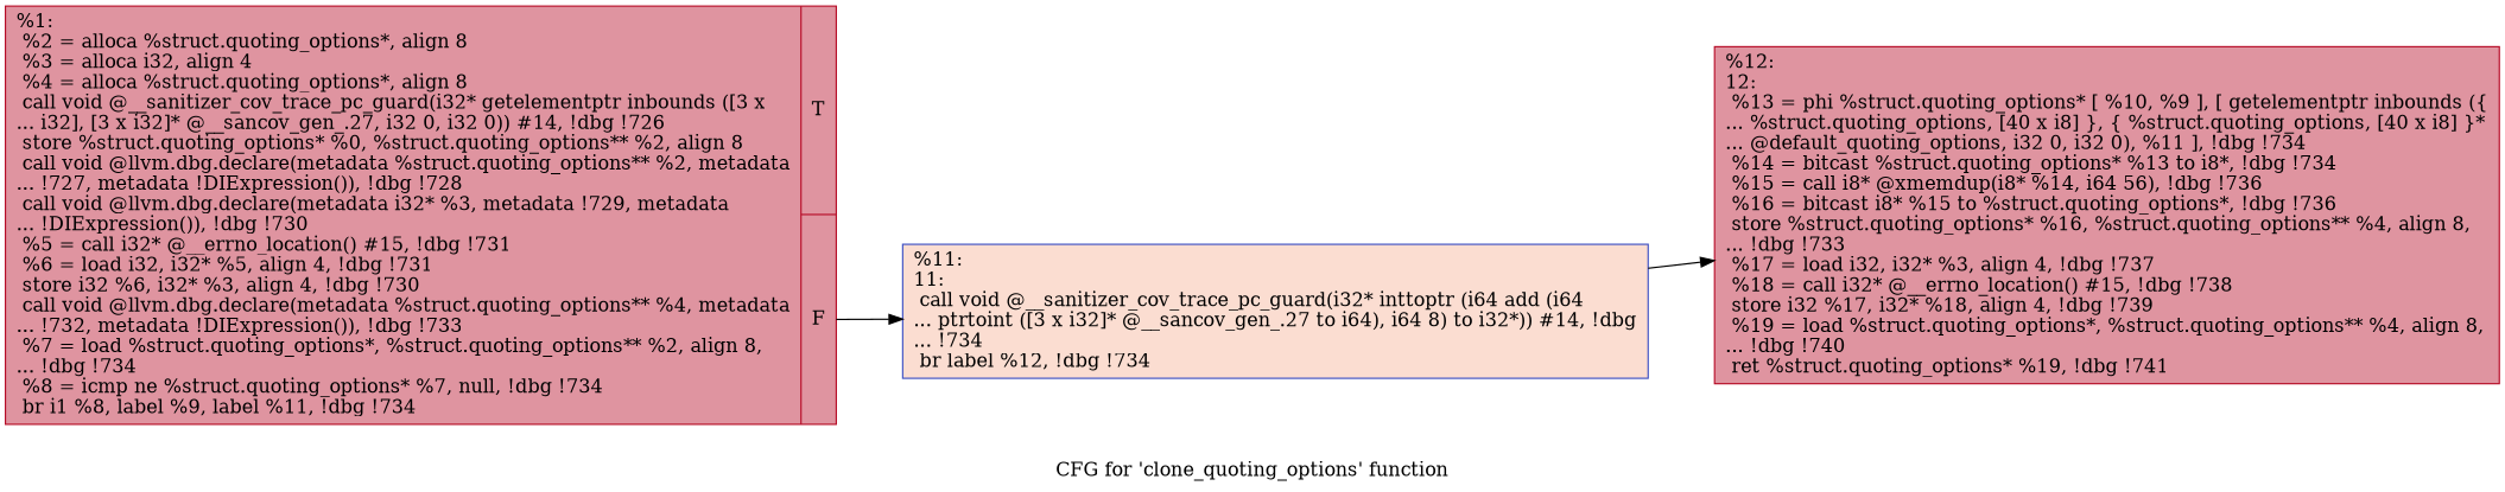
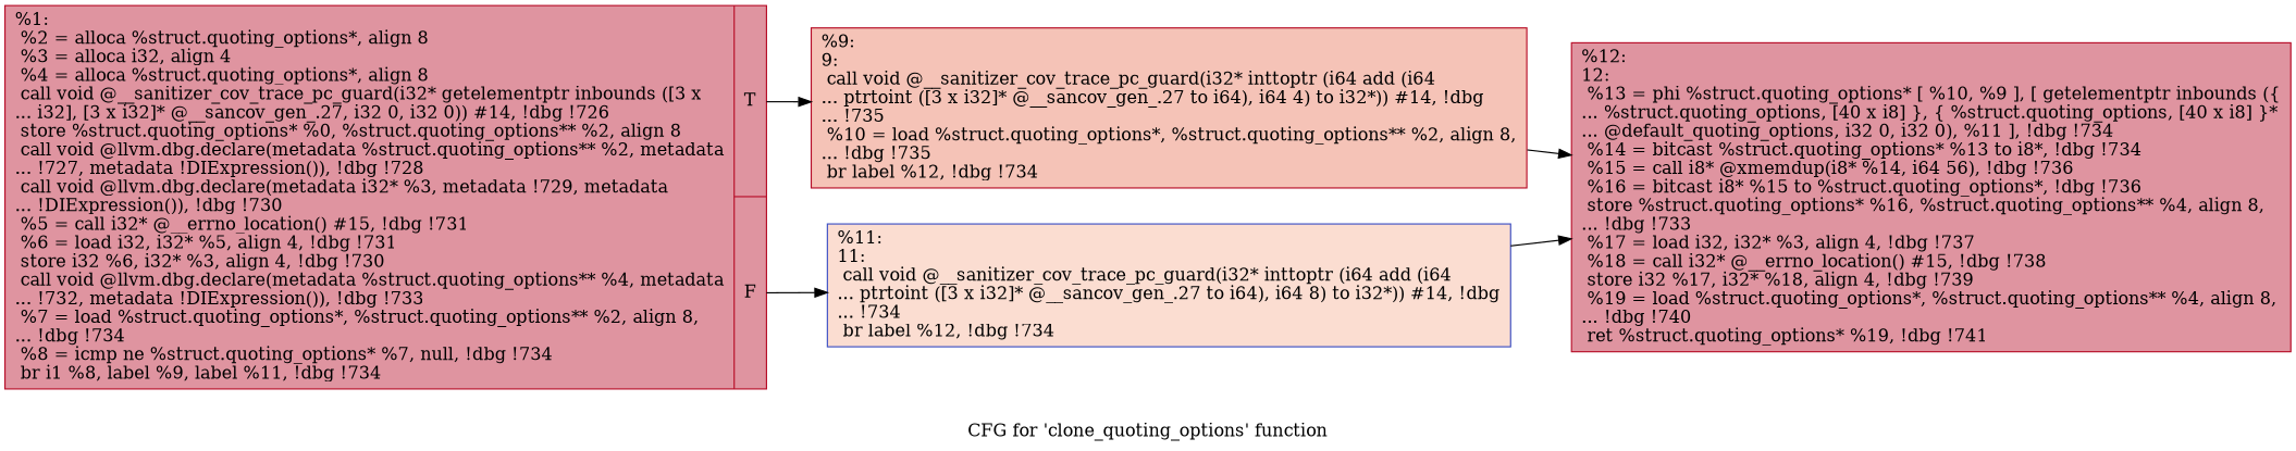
  digraph {
    label="CFG for 'clone_quoting_options' function"
    rankdir=LR
    node [color="#b70d28ff" fillcolor="#b70d2870" shape=record style=filled]
    n1 [label="{%1:\l  %2 = alloca %struct.quoting_options*, align 8\l  %3 = alloca i32, align 4\l  %4 = alloca %struct.quoting_options*, align 8\l  call void @__sanitizer_cov_trace_pc_guard(i32* getelementptr inbounds ([3 x\l... i32], [3 x i32]* @__sancov_gen_.27, i32 0, i32 0)) #14, !dbg !726\l  store %struct.quoting_options* %0, %struct.quoting_options** %2, align 8\l  call void @llvm.dbg.declare(metadata %struct.quoting_options** %2, metadata\l... !727, metadata !DIExpression()), !dbg !728\l  call void @llvm.dbg.declare(metadata i32* %3, metadata !729, metadata\l... !DIExpression()), !dbg !730\l  %5 = call i32* @__errno_location() #15, !dbg !731\l  %6 = load i32, i32* %5, align 4, !dbg !731\l  store i32 %6, i32* %3, align 4, !dbg !730\l  call void @llvm.dbg.declare(metadata %struct.quoting_options** %4, metadata\l... !732, metadata !DIExpression()), !dbg !733\l  %7 = load %struct.quoting_options*, %struct.quoting_options** %2, align 8,\l... !dbg !734\l  %8 = icmp ne %struct.quoting_options* %7, null, !dbg !734\l  br i1 %8, label %9, label %11, !dbg !734\l|{<s0>T|<s1>F}}"]
+   n2 [fillcolor="#e8765c70" label="{%9:\l9:                                                \l  call void @__sanitizer_cov_trace_pc_guard(i32* inttoptr (i64 add (i64\l... ptrtoint ([3 x i32]* @__sancov_gen_.27 to i64), i64 4) to i32*)) #14, !dbg\l... !735\l  %10 = load %struct.quoting_options*, %struct.quoting_options** %2, align 8,\l... !dbg !735\l  br label %12, !dbg !734\l}"]
    n3 [color="#3d50c3ff" fillcolor="#f7b39670" label="{%11:\l11:                                               \l  call void @__sanitizer_cov_trace_pc_guard(i32* inttoptr (i64 add (i64\l... ptrtoint ([3 x i32]* @__sancov_gen_.27 to i64), i64 8) to i32*)) #14, !dbg\l... !734\l  br label %12, !dbg !734\l}"]
    n4 [label="{%12:\l12:                                               \l  %13 = phi %struct.quoting_options* [ %10, %9 ], [ getelementptr inbounds (\{\l... %struct.quoting_options, [40 x i8] \}, \{ %struct.quoting_options, [40 x i8] \}*\l... @default_quoting_options, i32 0, i32 0), %11 ], !dbg !734\l  %14 = bitcast %struct.quoting_options* %13 to i8*, !dbg !734\l  %15 = call i8* @xmemdup(i8* %14, i64 56), !dbg !736\l  %16 = bitcast i8* %15 to %struct.quoting_options*, !dbg !736\l  store %struct.quoting_options* %16, %struct.quoting_options** %4, align 8,\l... !dbg !733\l  %17 = load i32, i32* %3, align 4, !dbg !737\l  %18 = call i32* @__errno_location() #15, !dbg !738\l  store i32 %17, i32* %18, align 4, !dbg !739\l  %19 = load %struct.quoting_options*, %struct.quoting_options** %4, align 8,\l... !dbg !740\l  ret %struct.quoting_options* %19, !dbg !741\l}"]
+   n1 -> n2 [tailport=s0]
    n1 -> n3 [tailport=s1]
+   n2 -> n4
    n3 -> n4
  }
